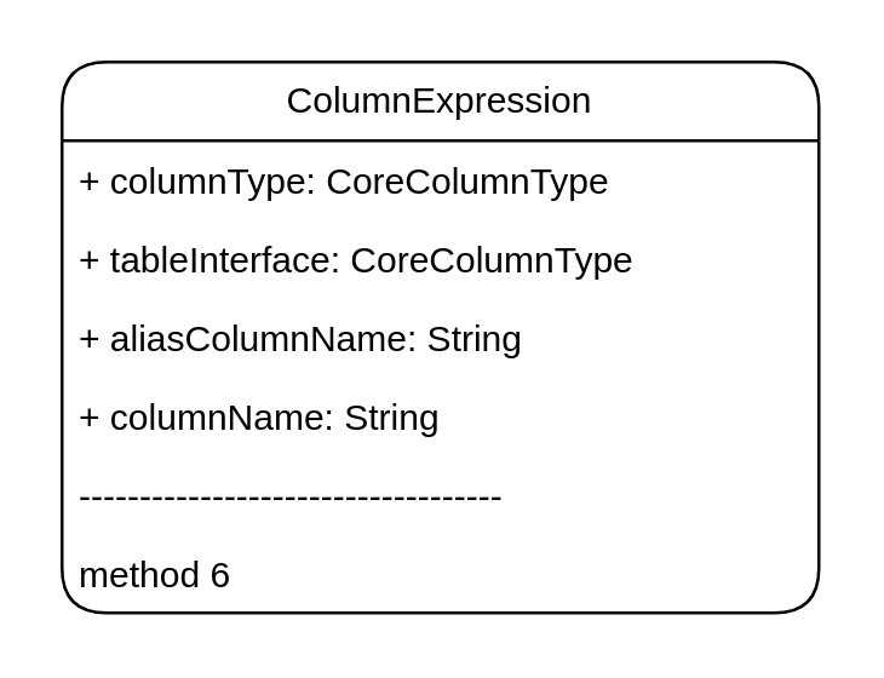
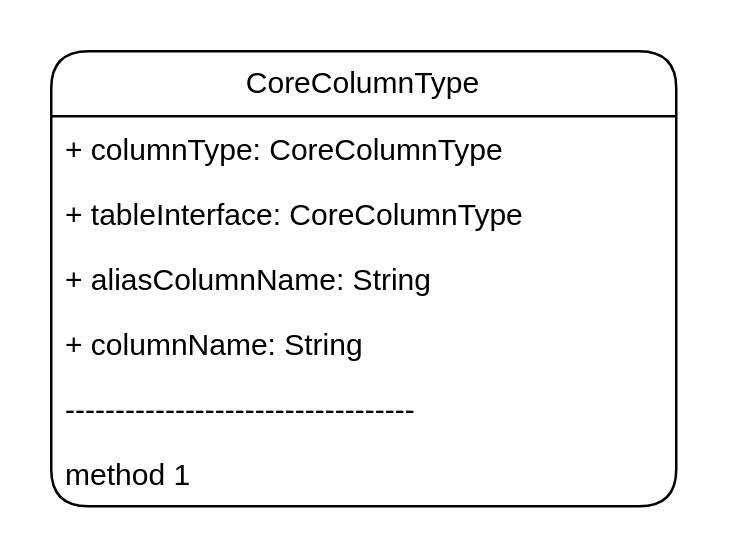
  <mxCell id="0" />
  <mxCell id="1" parent="0" />
- <mxCell id="2" value="ColumnExpression" style="swimlane;fontStyle=0;childLayout=stackLayout;horizontal=1;startSize=26;fillColor=none;horizontalStack=0;resizeParent=1;resizeParentMax=0;resizeLast=0;collapsible=1;marginBottom=0;whiteSpace=wrap;html=1;swimlaneLine=1;glass=0;shadow=0;rounded=1;arcSize=19;" parent="1" vertex="1"><mxGeometry x="20" y="20" width="250" height="182" as="geometry" /></mxCell>
+ <mxCell id="2" value="CoreColumnType" style="swimlane;fontStyle=0;childLayout=stackLayout;horizontal=1;startSize=26;fillColor=none;horizontalStack=0;resizeParent=1;resizeParentMax=0;resizeLast=0;collapsible=1;marginBottom=0;whiteSpace=wrap;html=1;swimlaneLine=1;glass=0;shadow=0;rounded=1;arcSize=19;" parent="1" vertex="1"><mxGeometry x="20" y="20" width="250" height="182" as="geometry" /></mxCell>
  <mxCell id="3" value="+ columnType: CoreColumnType" style="text;strokeColor=none;fillColor=none;align=left;verticalAlign=top;spacingLeft=4;spacingRight=4;overflow=hidden;rotatable=0;points=[[0,0.5],[1,0.5]];portConstraint=eastwest;whiteSpace=wrap;html=1;" parent="2" vertex="1"><mxGeometry y="26" width="250" height="26" as="geometry" /></mxCell>
  <mxCell id="4" value="+ tableInterface: CoreColumnType" style="text;strokeColor=none;fillColor=none;align=left;verticalAlign=top;spacingLeft=4;spacingRight=4;overflow=hidden;rotatable=0;points=[[0,0.5],[1,0.5]];portConstraint=eastwest;whiteSpace=wrap;html=1;" parent="2" vertex="1"><mxGeometry y="52" width="250" height="26" as="geometry" /></mxCell>
  <mxCell id="5" value="+ aliasColumnName: String" style="text;strokeColor=none;fillColor=none;align=left;verticalAlign=top;spacingLeft=4;spacingRight=4;overflow=hidden;rotatable=0;points=[[0,0.5],[1,0.5]];portConstraint=eastwest;whiteSpace=wrap;html=1;" parent="2" vertex="1"><mxGeometry y="78" width="250" height="26" as="geometry" /></mxCell>
  <mxCell id="6" value="+ columnName: String" style="text;strokeColor=none;fillColor=none;align=left;verticalAlign=top;spacingLeft=4;spacingRight=4;overflow=hidden;rotatable=0;points=[[0,0.5],[1,0.5]];portConstraint=eastwest;whiteSpace=wrap;html=1;" parent="2" vertex="1"><mxGeometry y="104" width="250" height="26" as="geometry" /></mxCell>
  <mxCell id="7" value="-----------------------------------" style="text;strokeColor=none;fillColor=none;align=left;verticalAlign=top;spacingLeft=4;spacingRight=4;overflow=hidden;rotatable=0;points=[[0,0.5],[1,0.5]];portConstraint=eastwest;whiteSpace=wrap;html=1;glass=0;shadow=0;" parent="2" vertex="1"><mxGeometry y="130" width="250" height="26" as="geometry" /></mxCell>
- <mxCell id="8" value="method 6" style="text;strokeColor=none;fillColor=none;align=left;verticalAlign=top;spacingLeft=4;spacingRight=4;overflow=hidden;rotatable=0;points=[[0,0.5],[1,0.5]];portConstraint=eastwest;whiteSpace=wrap;html=1;glass=0;shadow=0;" vertex="1" parent="2"><mxGeometry y="156" width="250" height="26" as="geometry" /></mxCell>
+ <mxCell id="8" value="method 1" style="text;strokeColor=none;fillColor=none;align=left;verticalAlign=top;spacingLeft=4;spacingRight=4;overflow=hidden;rotatable=0;points=[[0,0.5],[1,0.5]];portConstraint=eastwest;whiteSpace=wrap;html=1;glass=0;shadow=0;" vertex="1" parent="2"><mxGeometry y="156" width="250" height="26" as="geometry" /></mxCell>
